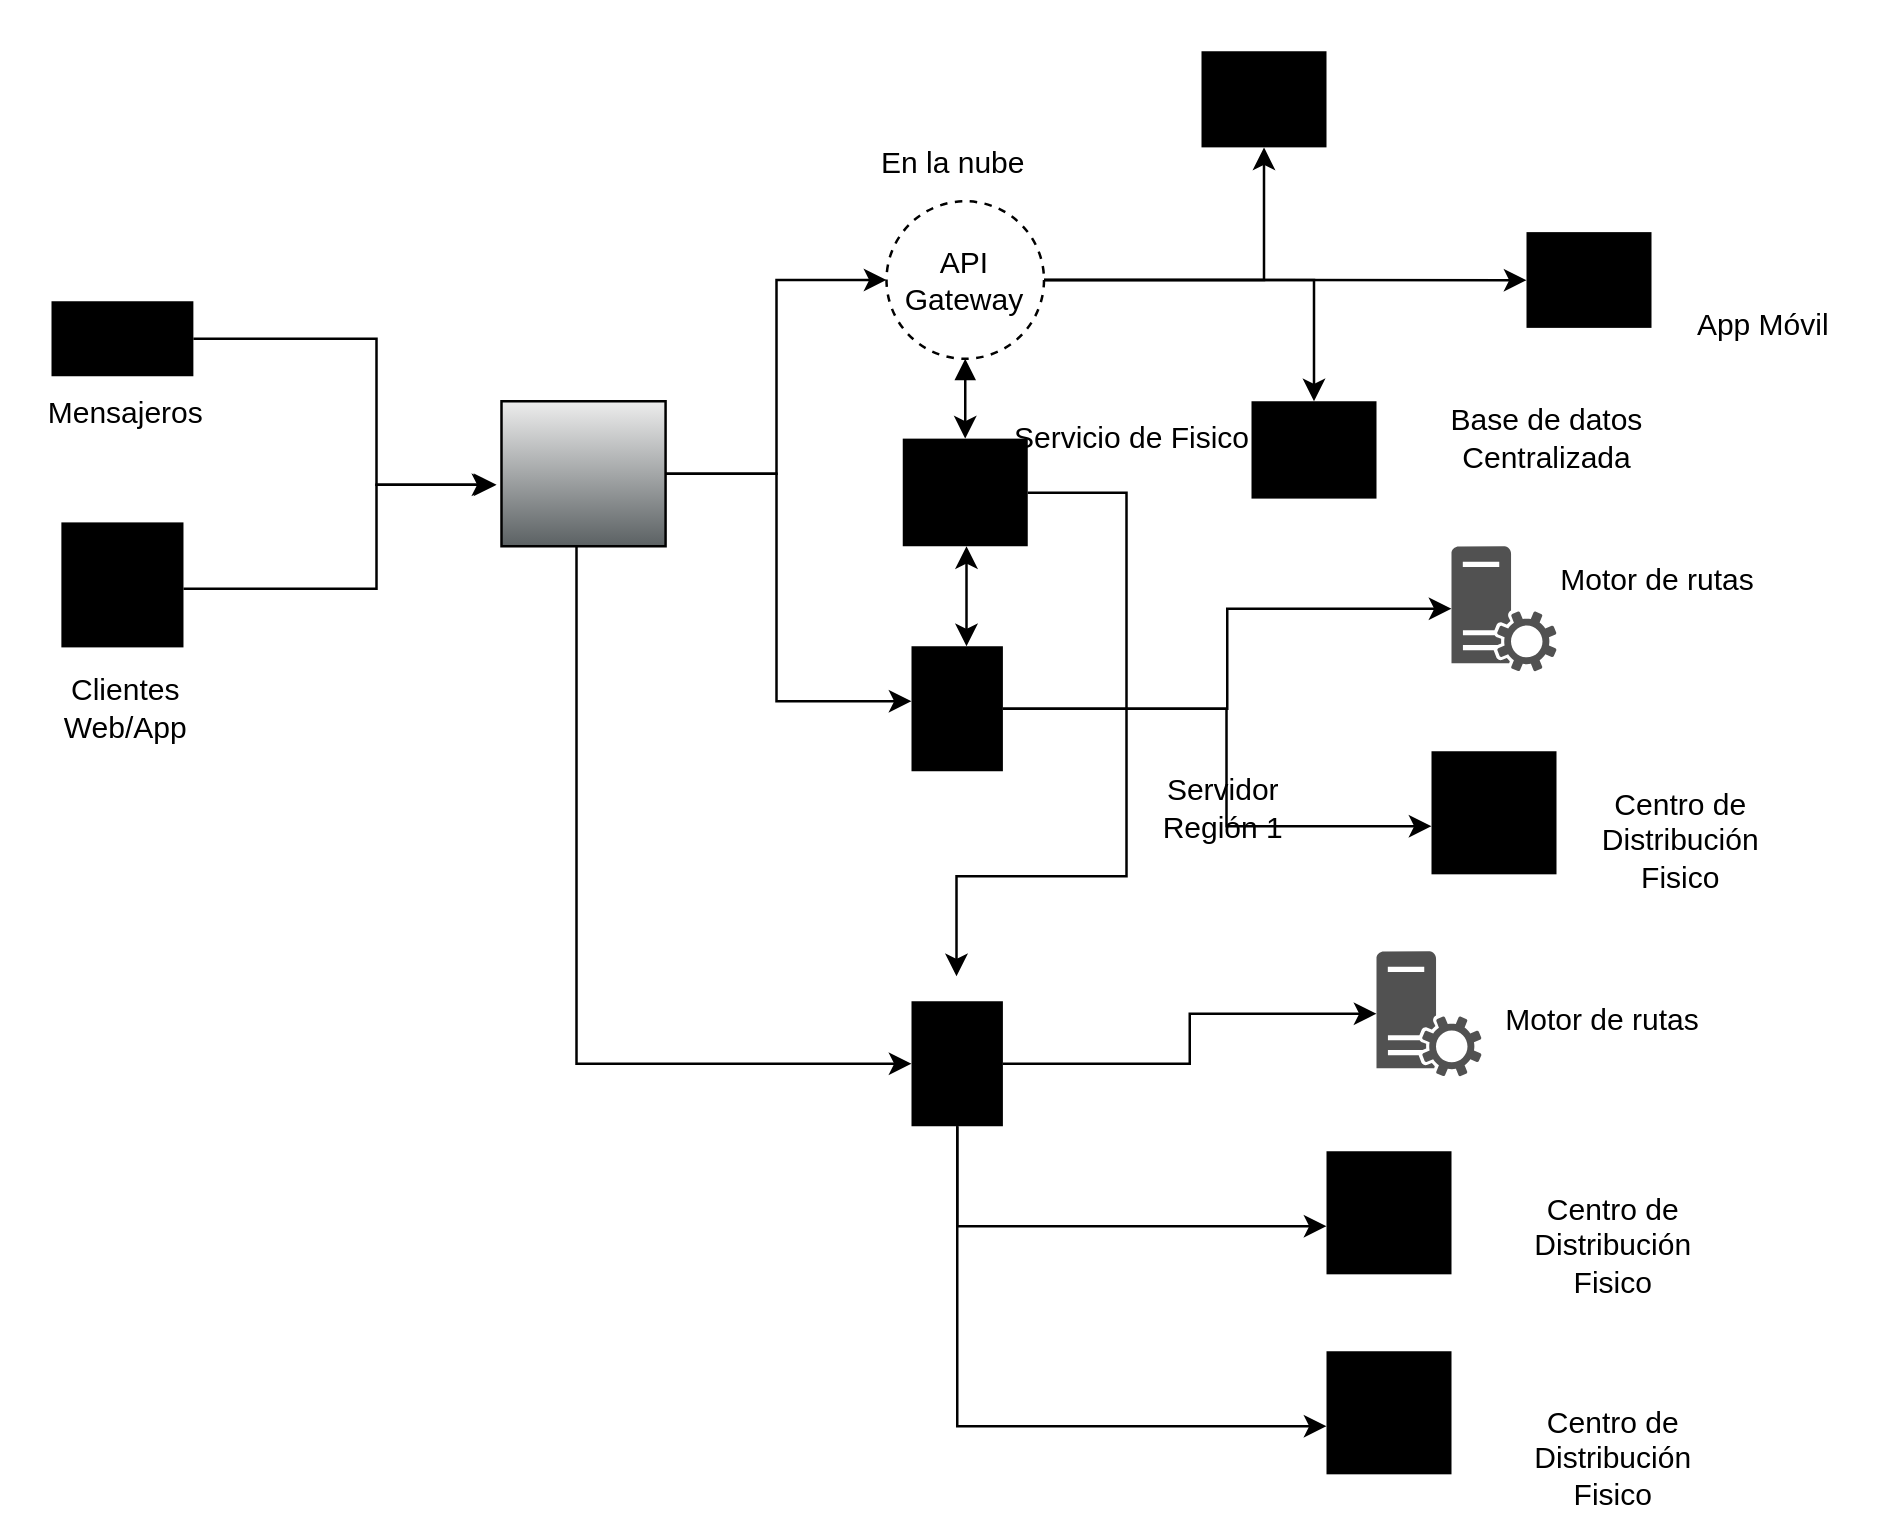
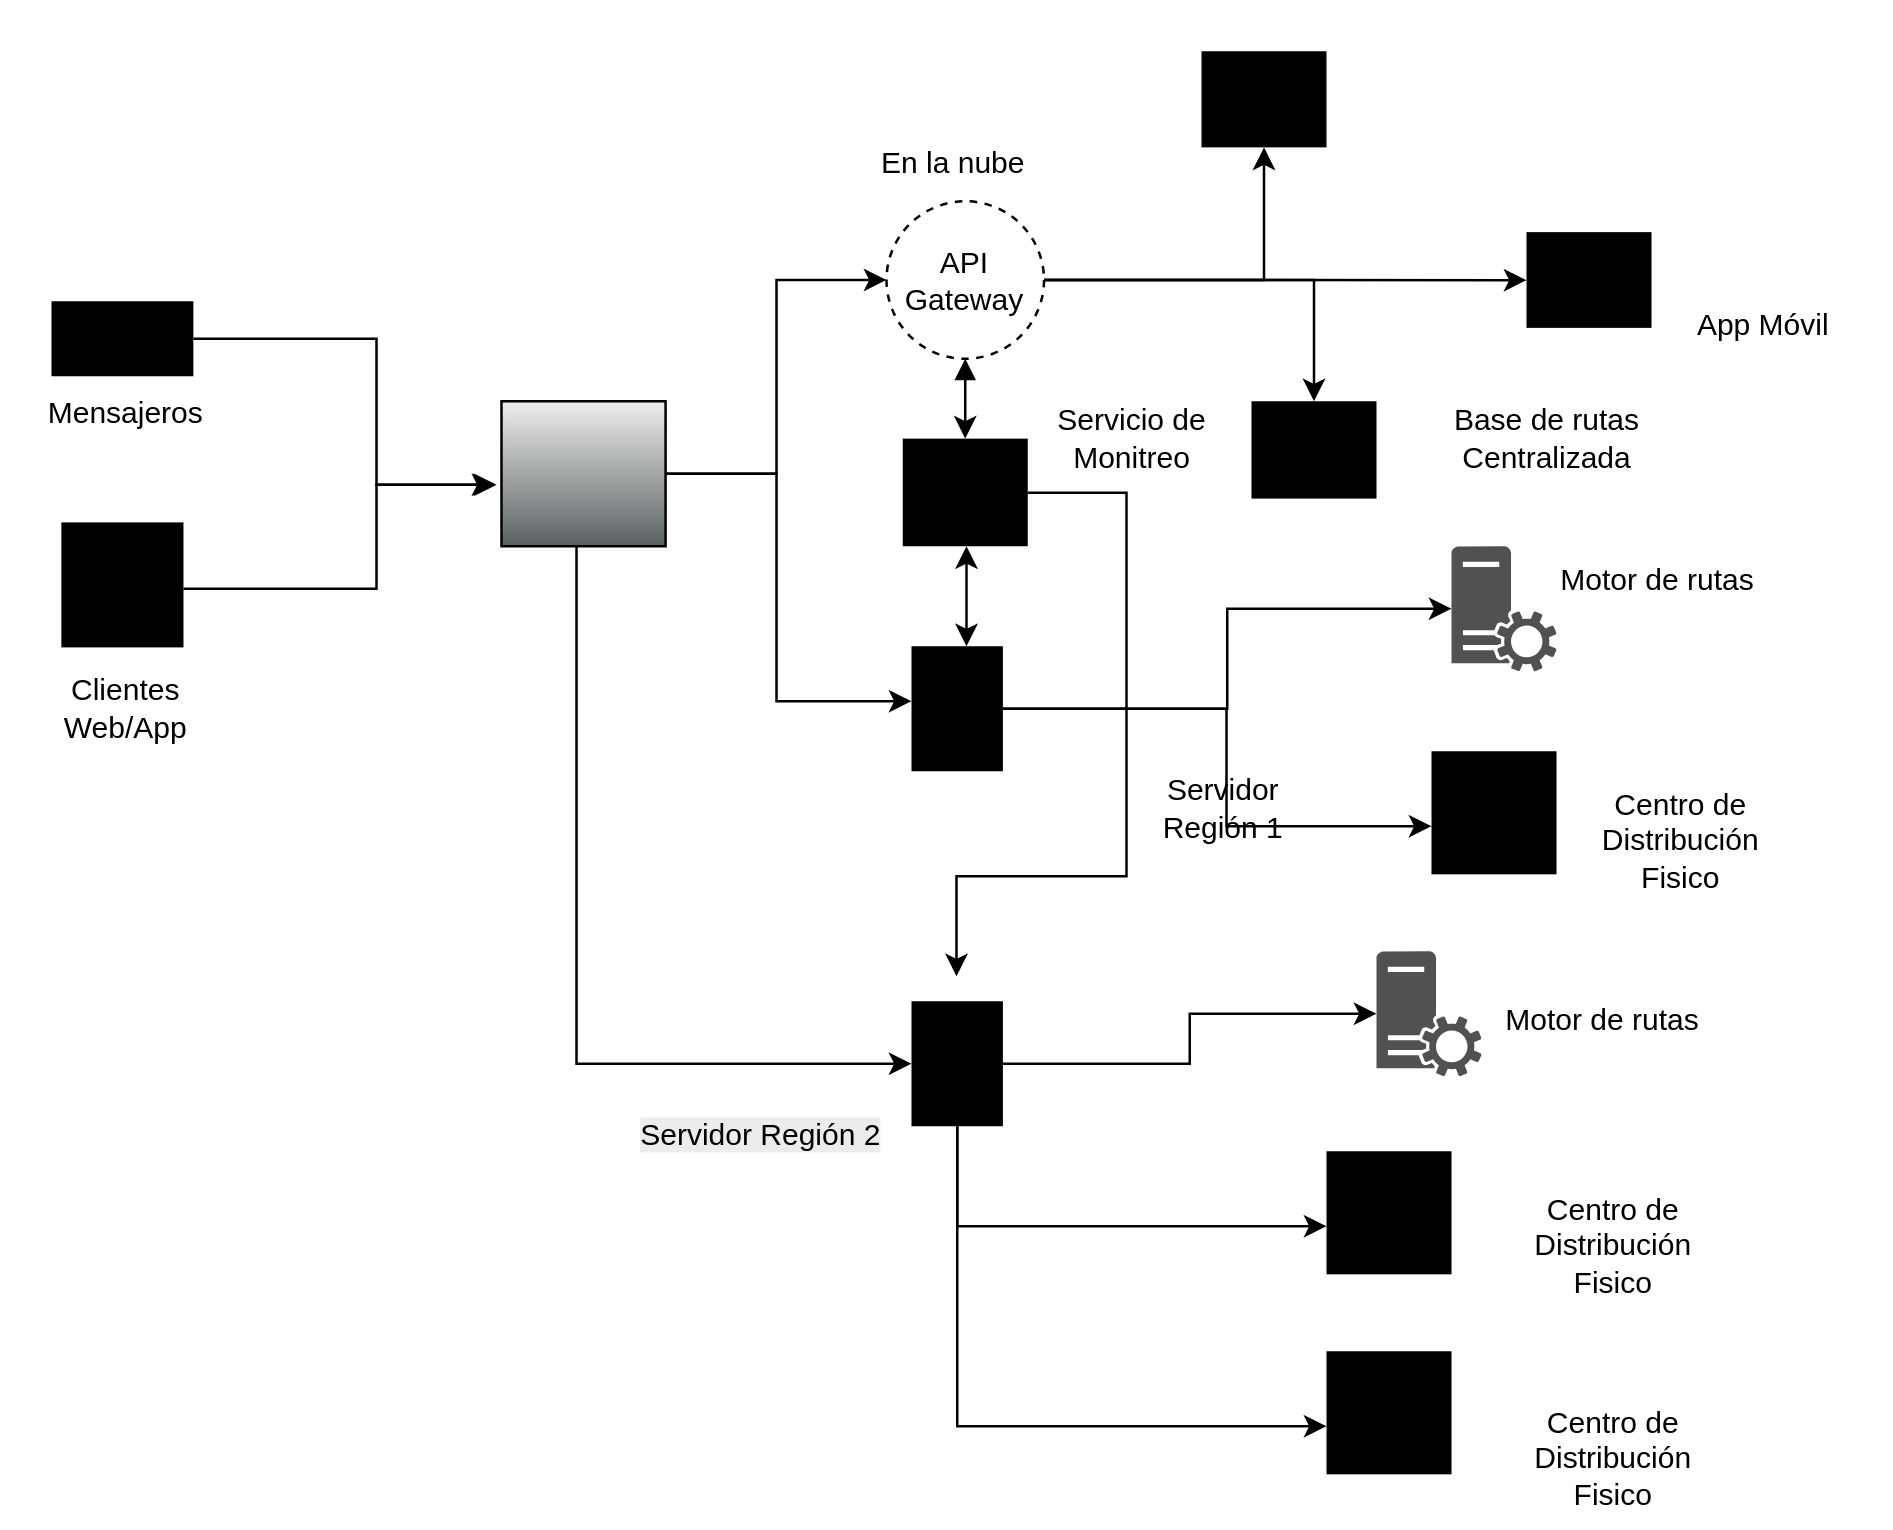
  <mxCell id="0" />
  <mxCell id="1" parent="0" />
  <mxCell id="2" value="" style="sketch=0;verticalLabelPosition=bottom;sketch=0;aspect=fixed;html=1;verticalAlign=top;strokeColor=none;fillColor=#000000;align=center;outlineConnect=0;pointerEvents=1;shape=mxgraph.citrix2.user;" vertex="1" parent="1"><mxGeometry x="23.95" y="208.46" width="48.84" height="50" as="geometry" /></mxCell>
  <mxCell id="3" value="" style="sketch=0;verticalLabelPosition=bottom;sketch=0;aspect=fixed;html=1;verticalAlign=top;strokeColor=none;fillColor=#000000;align=center;outlineConnect=0;pointerEvents=1;shape=mxgraph.citrix2.users;" vertex="1" parent="1"><mxGeometry x="20" y="120" width="56.75" height="30" as="geometry" /></mxCell>
  <mxCell id="4" style="edgeStyle=orthogonalEdgeStyle;rounded=0;orthogonalLoop=1;jettySize=auto;html=1;entryX=0;entryY=0.5;entryDx=0;entryDy=0;" edge="1" parent="1" source="7" target="14"><mxGeometry relative="1" as="geometry"><Array as="points"><mxPoint x="310" y="189" /><mxPoint x="310" y="112" /></Array></mxGeometry></mxCell>
  <mxCell id="5" style="edgeStyle=orthogonalEdgeStyle;rounded=0;orthogonalLoop=1;jettySize=auto;html=1;" edge="1" parent="1" source="7" target="18"><mxGeometry relative="1" as="geometry"><Array as="points"><mxPoint x="310" y="189" /><mxPoint x="310" y="280" /></Array></mxGeometry></mxCell>
  <mxCell id="6" style="edgeStyle=orthogonalEdgeStyle;rounded=0;orthogonalLoop=1;jettySize=auto;html=1;" edge="1" parent="1" source="7" target="27"><mxGeometry relative="1" as="geometry"><mxPoint x="232.815" y="420" as="targetPoint" /><Array as="points"><mxPoint x="230" y="425" /></Array></mxGeometry></mxCell>
  <mxCell id="7" value="" style="shape=mxgraph.networks2.icon;aspect=fixed;fillColor=#EDEDED;strokeColor=#000000;gradientColor=#5B6163;network2IconShadow=1;network2bgFillColor=none;network2Icon=mxgraph.networks2.load_balancer;network2IconW=0.86;network2IconH=0.76;" vertex="1" parent="1"><mxGeometry x="200" y="160" width="65.63" height="58" as="geometry" /></mxCell>
  <mxCell id="8" style="edgeStyle=orthogonalEdgeStyle;rounded=0;orthogonalLoop=1;jettySize=auto;html=1;entryX=-0.03;entryY=0.576;entryDx=0;entryDy=0;entryPerimeter=0;" edge="1" parent="1" source="3" target="7"><mxGeometry relative="1" as="geometry"><Array as="points"><mxPoint x="150" y="135" /><mxPoint x="150" y="193" /></Array></mxGeometry></mxCell>
  <mxCell id="9" style="edgeStyle=orthogonalEdgeStyle;rounded=0;orthogonalLoop=1;jettySize=auto;html=1;entryX=-0.043;entryY=0.576;entryDx=0;entryDy=0;entryPerimeter=0;" edge="1" parent="1" source="2" target="7"><mxGeometry relative="1" as="geometry"><Array as="points"><mxPoint x="150" y="235" /><mxPoint x="150" y="193" /></Array></mxGeometry></mxCell>
  <mxCell id="10" style="edgeStyle=orthogonalEdgeStyle;rounded=0;orthogonalLoop=1;jettySize=auto;html=1;" edge="1" parent="1" source="14" target="19"><mxGeometry relative="1" as="geometry" /></mxCell>
  <mxCell id="11" style="edgeStyle=orthogonalEdgeStyle;rounded=0;orthogonalLoop=1;jettySize=auto;html=1;" edge="1" parent="1" source="14" target="21"><mxGeometry relative="1" as="geometry" /></mxCell>
  <mxCell id="12" style="edgeStyle=orthogonalEdgeStyle;rounded=0;orthogonalLoop=1;jettySize=auto;html=1;startArrow=block;startFill=1;" edge="1" parent="1" source="14" target="24"><mxGeometry relative="1" as="geometry" /></mxCell>
  <mxCell id="13" style="edgeStyle=orthogonalEdgeStyle;rounded=0;orthogonalLoop=1;jettySize=auto;html=1;" edge="1" parent="1" source="14" target="44"><mxGeometry relative="1" as="geometry" /></mxCell>
  <mxCell id="14" value="API Gateway" style="ellipse;whiteSpace=wrap;html=1;aspect=fixed;dashed=1;" vertex="1" parent="1"><mxGeometry x="354" y="80" width="63" height="63" as="geometry" /></mxCell>
  <mxCell id="15" value="" style="sketch=0;verticalLabelPosition=bottom;sketch=0;aspect=fixed;html=1;verticalAlign=top;strokeColor=none;fillColor=#000000;align=center;outlineConnect=0;pointerEvents=1;shape=mxgraph.citrix2.office;" vertex="1" parent="1"><mxGeometry x="572" y="300" width="50" height="49.23" as="geometry" /></mxCell>
  <mxCell id="16" style="edgeStyle=orthogonalEdgeStyle;rounded=0;orthogonalLoop=1;jettySize=auto;html=1;" edge="1" parent="1" source="18" target="15"><mxGeometry relative="1" as="geometry"><Array as="points"><mxPoint x="490" y="283" /><mxPoint x="490" y="330" /></Array></mxGeometry></mxCell>
  <mxCell id="17" style="edgeStyle=orthogonalEdgeStyle;rounded=0;orthogonalLoop=1;jettySize=auto;html=1;startArrow=classic;startFill=1;" edge="1" parent="1" source="18" target="24"><mxGeometry relative="1" as="geometry"><Array as="points"><mxPoint x="386" y="250" /><mxPoint x="386" y="250" /></Array></mxGeometry></mxCell>
  <mxCell id="18" value="" style="sketch=0;verticalLabelPosition=bottom;sketch=0;aspect=fixed;html=1;verticalAlign=top;strokeColor=none;fillColor=#000000;align=center;outlineConnect=0;pointerEvents=1;shape=mxgraph.citrix2.thin_client;" vertex="1" parent="1"><mxGeometry x="364" y="258" width="36.565" height="50" as="geometry" /></mxCell>
  <mxCell id="19" value="" style="sketch=0;verticalLabelPosition=bottom;sketch=0;aspect=fixed;html=1;verticalAlign=top;strokeColor=none;fillColor=#000000;align=center;outlineConnect=0;pointerEvents=1;shape=mxgraph.citrix2.web_saas_apps;" vertex="1" parent="1"><mxGeometry x="480" y="20" width="50" height="38.45" as="geometry" /></mxCell>
  <mxCell id="20" value="" style="sketch=0;pointerEvents=1;shadow=0;dashed=0;html=1;strokeColor=none;labelPosition=center;verticalLabelPosition=bottom;verticalAlign=top;align=center;fillColor=#515151;shape=mxgraph.mscae.system_center.roles" vertex="1" parent="1"><mxGeometry x="580" y="218" width="42" height="50" as="geometry" /></mxCell>
  <mxCell id="21" value="" style="sketch=0;verticalLabelPosition=bottom;sketch=0;aspect=fixed;html=1;verticalAlign=top;strokeColor=none;fillColor=#000000;align=center;outlineConnect=0;pointerEvents=1;shape=mxgraph.citrix2.cloud_connector;" vertex="1" parent="1"><mxGeometry x="500" y="160" width="50" height="38.935" as="geometry" /></mxCell>
  <mxCell id="22" style="edgeStyle=orthogonalEdgeStyle;rounded=0;orthogonalLoop=1;jettySize=auto;html=1;entryX=0;entryY=0.5;entryDx=0;entryDy=0;entryPerimeter=0;" edge="1" parent="1" source="18" target="20"><mxGeometry relative="1" as="geometry" /></mxCell>
  <mxCell id="23" style="edgeStyle=orthogonalEdgeStyle;rounded=0;orthogonalLoop=1;jettySize=auto;html=1;" edge="1" parent="1" source="24"><mxGeometry relative="1" as="geometry"><mxPoint x="382" y="390" as="targetPoint" /><Array as="points"><mxPoint x="450" y="197" /><mxPoint x="450" y="350" /><mxPoint x="382" y="350" /></Array></mxGeometry></mxCell>
  <mxCell id="24" value="" style="sketch=0;verticalLabelPosition=bottom;sketch=0;aspect=fixed;html=1;verticalAlign=top;strokeColor=none;fillColor=#000000;align=center;outlineConnect=0;pointerEvents=1;shape=mxgraph.citrix2.director;" vertex="1" parent="1"><mxGeometry x="360.5" y="174.95" width="50" height="43.055" as="geometry" /></mxCell>
  <mxCell id="25" style="edgeStyle=orthogonalEdgeStyle;rounded=0;orthogonalLoop=1;jettySize=auto;html=1;" edge="1" parent="1" source="27" target="29"><mxGeometry relative="1" as="geometry"><mxPoint x="520" y="500" as="targetPoint" /><Array as="points"><mxPoint x="382" y="490" /></Array></mxGeometry></mxCell>
  <mxCell id="26" style="edgeStyle=orthogonalEdgeStyle;rounded=0;orthogonalLoop=1;jettySize=auto;html=1;" edge="1" parent="1" source="27" target="31"><mxGeometry relative="1" as="geometry"><Array as="points"><mxPoint x="382" y="570" /></Array></mxGeometry></mxCell>
  <mxCell id="27" value="" style="sketch=0;verticalLabelPosition=bottom;sketch=0;aspect=fixed;html=1;verticalAlign=top;strokeColor=none;fillColor=#000000;align=center;outlineConnect=0;pointerEvents=1;shape=mxgraph.citrix2.thin_client;" vertex="1" parent="1"><mxGeometry x="364" y="400" width="36.565" height="50" as="geometry" /></mxCell>
  <mxCell id="28" value="" style="sketch=0;pointerEvents=1;shadow=0;dashed=0;html=1;strokeColor=none;labelPosition=center;verticalLabelPosition=bottom;verticalAlign=top;align=center;fillColor=#515151;shape=mxgraph.mscae.system_center.roles" vertex="1" parent="1"><mxGeometry x="550" y="380" width="42" height="50" as="geometry" /></mxCell>
  <mxCell id="29" value="" style="sketch=0;verticalLabelPosition=bottom;sketch=0;aspect=fixed;html=1;verticalAlign=top;strokeColor=none;fillColor=#000000;align=center;outlineConnect=0;pointerEvents=1;shape=mxgraph.citrix2.office;" vertex="1" parent="1"><mxGeometry x="530" y="460" width="50" height="49.23" as="geometry" /></mxCell>
  <mxCell id="30" style="edgeStyle=orthogonalEdgeStyle;rounded=0;orthogonalLoop=1;jettySize=auto;html=1;entryX=0;entryY=0.5;entryDx=0;entryDy=0;entryPerimeter=0;" edge="1" parent="1" source="27" target="28"><mxGeometry relative="1" as="geometry" /></mxCell>
  <mxCell id="31" value="" style="sketch=0;verticalLabelPosition=bottom;sketch=0;aspect=fixed;html=1;verticalAlign=top;strokeColor=none;fillColor=#000000;align=center;outlineConnect=0;pointerEvents=1;shape=mxgraph.citrix2.office;" vertex="1" parent="1"><mxGeometry x="530" y="540" width="50" height="49.23" as="geometry" /></mxCell>
  <mxCell id="32" value="Clientes Web/App" style="text;html=1;align=center;verticalAlign=middle;whiteSpace=wrap;rounded=0;" vertex="1" parent="1"><mxGeometry x="20" y="268" width="60" height="30" as="geometry" /></mxCell>
  <mxCell id="33" value="Mensajeros" style="text;html=1;align=center;verticalAlign=middle;whiteSpace=wrap;rounded=0;" vertex="1" parent="1"><mxGeometry x="20" y="150" width="60" height="30" as="geometry" /></mxCell>
- <mxCell id="34" value="Base de datos Centralizada" style="text;html=1;align=center;verticalAlign=middle;whiteSpace=wrap;rounded=0;" vertex="1" parent="1"><mxGeometry x="567" y="160" width="103" height="30" as="geometry" /></mxCell>
+ <mxCell id="34" value="Base de rutas Centralizada" style="text;html=1;align=center;verticalAlign=middle;whiteSpace=wrap;rounded=0;" vertex="1" parent="1"><mxGeometry x="567" y="160" width="103" height="30" as="geometry" /></mxCell>
  <mxCell id="35" value="En la nube" style="text;html=1;align=center;verticalAlign=middle;whiteSpace=wrap;rounded=0;" vertex="1" parent="1"><mxGeometry x="350.5" y="50" width="60" height="30" as="geometry" /></mxCell>
  <mxCell id="36" value="Servidor Región 1" style="text;html=1;align=center;verticalAlign=middle;whiteSpace=wrap;rounded=0;" vertex="1" parent="1"><mxGeometry x="459" y="308" width="60" height="30" as="geometry" /></mxCell>
+ <mxCell id="37" value="&lt;span style=&quot;color: rgb(0, 0, 0); font-family: Helvetica; font-size: 12px; font-style: normal; font-variant-ligatures: normal; font-variant-caps: normal; font-weight: 400; letter-spacing: normal; orphans: 2; text-align: center; text-indent: 0px; text-transform: none; widows: 2; word-spacing: 0px; -webkit-text-stroke-width: 0px; white-space: normal; background-color: rgb(236, 236, 236); text-decoration-thickness: initial; text-decoration-style: initial; text-decoration-color: initial; float: none; display: inline !important;&quot;&gt;Servidor Región 2&lt;/span&gt;" style="text;whiteSpace=wrap;html=1;" vertex="1" parent="1"><mxGeometry x="254" y="440" width="100" height="30" as="geometry" /></mxCell>
  <mxCell id="38" value="&lt;div style=&quot;text-align: center;&quot;&gt;&lt;span style=&quot;background-color: transparent; color: light-dark(rgb(0, 0, 0), rgb(255, 255, 255));&quot;&gt;Motor de rutas&lt;/span&gt;&lt;/div&gt;" style="text;whiteSpace=wrap;html=1;" vertex="1" parent="1"><mxGeometry x="622" y="218.46" width="88" height="21.54" as="geometry" /></mxCell>
  <mxCell id="39" value="&lt;div style=&quot;text-align: center;&quot;&gt;&lt;span style=&quot;background-color: transparent; color: light-dark(rgb(0, 0, 0), rgb(255, 255, 255));&quot;&gt;Motor de rutas&lt;/span&gt;&lt;/div&gt;" style="text;whiteSpace=wrap;html=1;" vertex="1" parent="1"><mxGeometry x="600" y="394.23" width="88" height="21.54" as="geometry" /></mxCell>
  <mxCell id="40" value="&lt;div style=&quot;text-align: center;&quot;&gt;Centro de Distribución Fisico&lt;/div&gt;" style="text;whiteSpace=wrap;html=1;" vertex="1" parent="1"><mxGeometry x="627" y="308" width="88" height="21.54" as="geometry" /></mxCell>
  <mxCell id="41" value="&lt;div style=&quot;text-align: center;&quot;&gt;Centro de Distribución Fisico&lt;/div&gt;" style="text;whiteSpace=wrap;html=1;" vertex="1" parent="1"><mxGeometry x="600" y="470" width="88" height="21.54" as="geometry" /></mxCell>
  <mxCell id="42" value="&lt;div style=&quot;text-align: center;&quot;&gt;Centro de Distribución Fisico&lt;/div&gt;" style="text;whiteSpace=wrap;html=1;" vertex="1" parent="1"><mxGeometry x="600" y="555" width="88" height="21.54" as="geometry" /></mxCell>
- <mxCell id="43" value="Servicio de Fisico" style="text;html=1;align=center;verticalAlign=middle;whiteSpace=wrap;rounded=0;" vertex="1" parent="1"><mxGeometry x="400.57" y="160" width="103" height="30" as="geometry" /></mxCell>
+ <mxCell id="43" value="Servicio de Monitreo" style="text;html=1;align=center;verticalAlign=middle;whiteSpace=wrap;rounded=0;" vertex="1" parent="1"><mxGeometry x="400.57" y="160" width="103" height="30" as="geometry" /></mxCell>
  <mxCell id="44" value="" style="sketch=0;verticalLabelPosition=bottom;sketch=0;aspect=fixed;html=1;verticalAlign=top;strokeColor=none;fillColor=#000000;align=center;outlineConnect=0;pointerEvents=1;shape=mxgraph.citrix2.endpoint_management;" vertex="1" parent="1"><mxGeometry x="610" y="92.35" width="50" height="38.295" as="geometry" /></mxCell>
  <mxCell id="45" value="App Móvil" style="text;html=1;align=center;verticalAlign=middle;whiteSpace=wrap;rounded=0;" vertex="1" parent="1"><mxGeometry x="675" y="115" width="60" height="30" as="geometry" /></mxCell>
